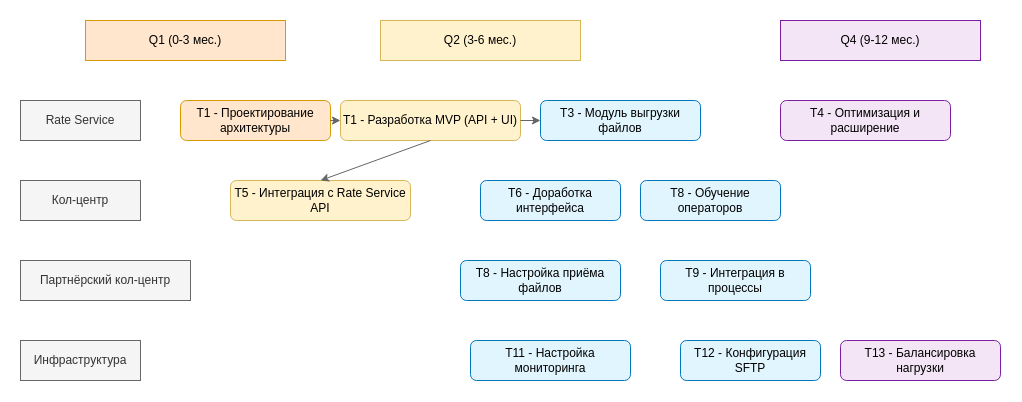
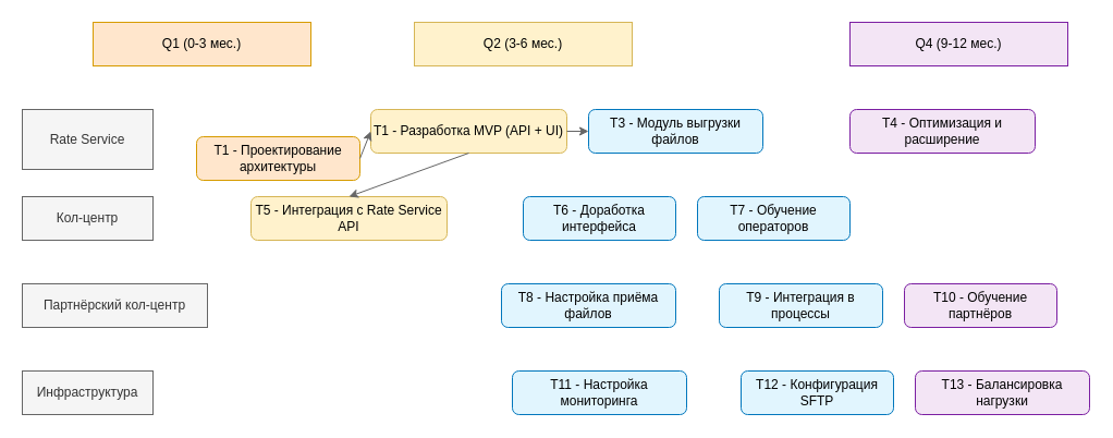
  <mxCell id="0" />
  <mxCell id="1" parent="0" />
  <mxCell id="2" value="Q1 (0-3 мес.)" style="rounded=0;whiteSpace=wrap;html=1;fillColor=#ffe6cc;strokeColor=#d79b00;fontColor=#000000;" parent="1" vertex="1"><mxGeometry x="85" y="20" width="200" height="40" as="geometry" /></mxCell>
  <mxCell id="3" value="Q2 (3-6 мес.)" style="rounded=0;whiteSpace=wrap;html=1;fillColor=#fff2cc;strokeColor=#d6b656;fontColor=#000000;" parent="1" vertex="1"><mxGeometry x="380" y="20" width="200" height="40" as="geometry" /></mxCell>
  <mxCell id="4" value="Q4 (9-12 мес.)" style="rounded=0;whiteSpace=wrap;html=1;fillColor=#f3e5f5;strokeColor=#7b1fa2;fontColor=#000000;" parent="1" vertex="1"><mxGeometry x="780" y="20" width="200" height="40" as="geometry" /></mxCell>
- <mxCell id="5" value="Rate Service" style="rounded=0;whiteSpace=wrap;html=1;fillColor=#f5f5f5;strokeColor=#666666;fontColor=#333333;" parent="1" vertex="1"><mxGeometry x="20" y="100" width="120" height="40" as="geometry" /></mxCell>
+ <mxCell id="5" value="Rate Service" style="rounded=0;whiteSpace=wrap;html=1;fillColor=#f5f5f5;strokeColor=#666666;fontColor=#333333;" parent="1" vertex="1"><mxGeometry x="20" y="100" width="120" height="55" as="geometry" /></mxCell>
  <mxCell id="6" value="Кол-центр" style="rounded=0;whiteSpace=wrap;html=1;fillColor=#f5f5f5;strokeColor=#666666;fontColor=#333333;" parent="1" vertex="1"><mxGeometry x="20" y="180" width="120" height="40" as="geometry" /></mxCell>
  <mxCell id="7" value="Партнёрский кол-центр" style="rounded=0;whiteSpace=wrap;html=1;fillColor=#f5f5f5;strokeColor=#666666;fontColor=#333333;" parent="1" vertex="1"><mxGeometry x="20" y="260" width="170" height="40" as="geometry" /></mxCell>
  <mxCell id="8" value="Инфраструктура" style="rounded=0;whiteSpace=wrap;html=1;fillColor=#f5f5f5;strokeColor=#666666;fontColor=#333333;" parent="1" vertex="1"><mxGeometry x="20" y="340" width="120" height="40" as="geometry" /></mxCell>
- <mxCell id="9" value="T1 - Проектирование архитектуры" style="rounded=1;whiteSpace=wrap;html=1;fillColor=#ffe6cc;strokeColor=#d79b00;fontColor=#000000;" parent="1" vertex="1"><mxGeometry x="180" y="100" width="150" height="40" as="geometry" /></mxCell>
+ <mxCell id="9" value="T1 - Проектирование архитектуры" style="rounded=1;whiteSpace=wrap;html=1;fillColor=#ffe6cc;strokeColor=#d79b00;fontColor=#000000;" parent="1" vertex="1"><mxGeometry x="180" y="125" width="150" height="40" as="geometry" /></mxCell>
  <mxCell id="10" value="T1 - Разработка MVP (API + UI)" style="rounded=1;whiteSpace=wrap;html=1;fillColor=#fff2cc;strokeColor=#d6b656;fontColor=#000000;" parent="1" vertex="1"><mxGeometry x="340" y="100" width="180" height="40" as="geometry" /></mxCell>
  <mxCell id="11" value="T3 - Модуль выгрузки файлов" style="rounded=1;whiteSpace=wrap;html=1;fillColor=#e1f5fe;strokeColor=#0277bd;fontColor=#000000;" parent="1" vertex="1"><mxGeometry x="540" y="100" width="160" height="40" as="geometry" /></mxCell>
  <mxCell id="12" value="T4 - Оптимизация и расширение" style="rounded=1;whiteSpace=wrap;html=1;fillColor=#f3e5f5;strokeColor=#7b1fa2;fontColor=#000000;" parent="1" vertex="1"><mxGeometry x="780" y="100" width="170" height="40" as="geometry" /></mxCell>
  <mxCell id="13" value="T5 - Интеграция с Rate Service API" style="rounded=1;whiteSpace=wrap;html=1;fillColor=#fff2cc;strokeColor=#d6b656;fontColor=#000000;" parent="1" vertex="1"><mxGeometry x="230" y="180" width="180" height="40" as="geometry" /></mxCell>
  <mxCell id="14" value="T6 - Доработка интерфейса" style="rounded=1;whiteSpace=wrap;html=1;fillColor=#e1f5fe;strokeColor=#0277bd;fontColor=#000000;" parent="1" vertex="1"><mxGeometry x="480" y="180" width="140" height="40" as="geometry" /></mxCell>
- <mxCell id="15" value="T8 - Обучение операторов" style="rounded=1;whiteSpace=wrap;html=1;fillColor=#e1f5fe;strokeColor=#0277bd;fontColor=#000000;" parent="1" vertex="1"><mxGeometry x="640" y="180" width="140" height="40" as="geometry" /></mxCell>
+ <mxCell id="15" value="T7 - Обучение операторов" style="rounded=1;whiteSpace=wrap;html=1;fillColor=#e1f5fe;strokeColor=#0277bd;fontColor=#000000;" parent="1" vertex="1"><mxGeometry x="640" y="180" width="140" height="40" as="geometry" /></mxCell>
  <mxCell id="16" value="T8 - Настройка приёма файлов" style="rounded=1;whiteSpace=wrap;html=1;fillColor=#e1f5fe;strokeColor=#0277bd;fontColor=#000000;" parent="1" vertex="1"><mxGeometry x="460" y="260" width="160" height="40" as="geometry" /></mxCell>
  <mxCell id="17" value="T9 - Интеграция в процессы" style="rounded=1;whiteSpace=wrap;html=1;fillColor=#e1f5fe;strokeColor=#0277bd;fontColor=#000000;" parent="1" vertex="1"><mxGeometry x="660" y="260" width="150" height="40" as="geometry" /></mxCell>
+ <mxCell id="18" value="T10 - Обучение партнёров" style="rounded=1;whiteSpace=wrap;html=1;fillColor=#f3e5f5;strokeColor=#7b1fa2;fontColor=#000000;" parent="1" vertex="1"><mxGeometry x="830" y="260" width="140" height="40" as="geometry" /></mxCell>
  <mxCell id="19" value="T11 - Настройка мониторинга" style="rounded=1;whiteSpace=wrap;html=1;fillColor=#e1f5fe;strokeColor=#0277bd;fontColor=#000000;" parent="1" vertex="1"><mxGeometry x="470" y="340" width="160" height="40" as="geometry" /></mxCell>
  <mxCell id="20" value="T12 - Конфигурация SFTP" style="rounded=1;whiteSpace=wrap;html=1;fillColor=#e1f5fe;strokeColor=#0277bd;fontColor=#000000;" parent="1" vertex="1"><mxGeometry x="680" y="340" width="140" height="40" as="geometry" /></mxCell>
  <mxCell id="21" value="T13 - Балансировка нагрузки" style="rounded=1;whiteSpace=wrap;html=1;fillColor=#f3e5f5;strokeColor=#7b1fa2;fontColor=#000000;" parent="1" vertex="1"><mxGeometry x="840" y="340" width="160" height="40" as="geometry" /></mxCell>
  <mxCell id="22" value="" style="endArrow=classic;html=1;exitX=1;exitY=0.5;exitDx=0;exitDy=0;entryX=0;entryY=0.5;entryDx=0;entryDy=0;strokeColor=#666666;" parent="1" source="9" target="10" edge="1"><mxGeometry width="50" height="50" relative="1" as="geometry"><mxPoint x="380" y="230" as="sourcePoint" /><mxPoint x="430" y="180" as="targetPoint" /></mxGeometry></mxCell>
  <mxCell id="23" value="" style="endArrow=classic;html=1;exitX=1;exitY=0.5;exitDx=0;exitDy=0;entryX=0;entryY=0.5;entryDx=0;entryDy=0;strokeColor=#666666;" parent="1" source="10" target="11" edge="1"><mxGeometry width="50" height="50" relative="1" as="geometry"><mxPoint x="520" y="120" as="sourcePoint" /><mxPoint x="540" y="120" as="targetPoint" /></mxGeometry></mxCell>
  <mxCell id="24" value="" style="endArrow=classic;html=1;exitX=0.5;exitY=1;exitDx=0;exitDy=0;entryX=0.5;entryY=0;entryDx=0;entryDy=0;strokeColor=#666666;" parent="1" source="10" target="13" edge="1"><mxGeometry width="50" height="50" relative="1" as="geometry"><mxPoint x="430" y="150" as="sourcePoint" /><mxPoint x="320" y="180" as="targetPoint" /></mxGeometry></mxCell>
